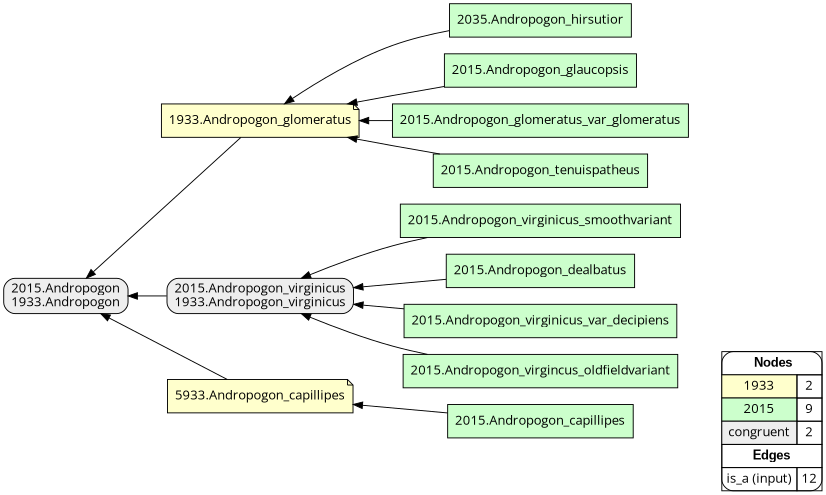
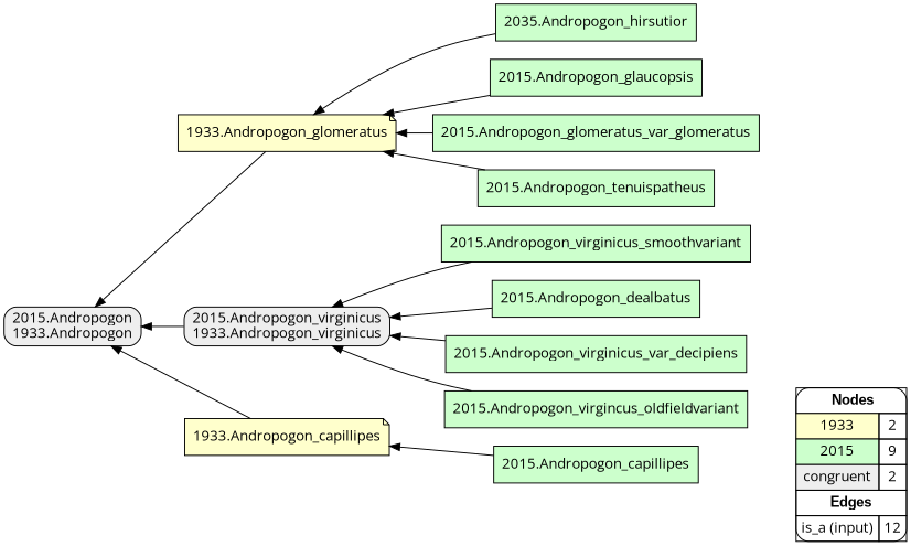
  digraph {
    fontname="Open Sans"
    rankdir=RL
    node [fillcolor="#CCFFCC" fontname="Open Sans" shape=box style=filled]
    edge [arrowhead=normal color="#000000" constraint=true fontname="Open Sans" penwidth=1 style=solid]
    n1 [fillcolor=white label=<   <TABLE BORDER="0" CELLBORDER="1" CELLSPACING="0" CELLPADDING="4">  <TR> <TD COLSPAN="2"><font face="Arial Black"> Nodes</font></TD> </TR>  <TR>   <TD bgcolor="#FFFFCC" fontname="helvetica">1933</TD>   <TD>2</TD>   </TR>  <TR>   <TD bgcolor="#CCFFCC" fontname="helvetica">2015</TD>   <TD>9</TD>   </TR>  <TR>   <TD bgcolor="#EEEEEE" fontname="helvetica">congruent</TD>   <TD>2</TD>   </TR>  <TR> <TD COLSPAN="2"><font face = "Arial Black"> Edges </font></TD> </TR>  <TR>   <TD><font color ="#000000">is_a (input)</font></TD><TD>12</TD> </TR> </TABLE>   > margin=0 style="filled,rounded"]
-   "1933.Andropogon_capillipes" [fillcolor="#FFFFCC" shape=note label="5933.Andropogon_capillipes"]
+   "1933.Andropogon_capillipes" [fillcolor="#FFFFCC" shape=note]
    "2015.Andropogon\n1933.Andropogon" [fillcolor="#EEEEEE" style="filled,rounded"]
    "1933.Andropogon_glomeratus" [fillcolor="#FFFFCC" shape=note]
    n5 [label="2035.Andropogon_hirsutior"]
    "2015.Andropogon_virginicus\n1933.Andropogon_virginicus" [fillcolor="#EEEEEE" style="filled,rounded"]
    "2015.Andropogon_virginicus_smoothvariant"
    "2015.Andropogon_glaucopsis"
    "2015.Andropogon_glomeratus_var_glomeratus"
    "2015.Andropogon_dealbatus"
    "2015.Andropogon_capillipes"
    "2015.Andropogon_virginicus_var_decipiens"
    "2015.Andropogon_virgincus_oldfieldvariant"
    "2015.Andropogon_tenuispatheus"
    subgraph sub_1 {
      rank=source
      n1
    }
    "1933.Andropogon_capillipes" -> "2015.Andropogon\n1933.Andropogon"
    "1933.Andropogon_glomeratus" -> "2015.Andropogon\n1933.Andropogon"
    n5 -> "1933.Andropogon_glomeratus"
    "2015.Andropogon_virginicus\n1933.Andropogon_virginicus" -> "2015.Andropogon\n1933.Andropogon"
    "2015.Andropogon_virginicus_smoothvariant" -> "2015.Andropogon_virginicus\n1933.Andropogon_virginicus"
    "2015.Andropogon_glaucopsis" -> "1933.Andropogon_glomeratus"
    "2015.Andropogon_glomeratus_var_glomeratus" -> "1933.Andropogon_glomeratus"
    "2015.Andropogon_dealbatus" -> "2015.Andropogon_virginicus\n1933.Andropogon_virginicus"
    "2015.Andropogon_capillipes" -> "1933.Andropogon_capillipes"
    "2015.Andropogon_virginicus_var_decipiens" -> "2015.Andropogon_virginicus\n1933.Andropogon_virginicus"
    "2015.Andropogon_virgincus_oldfieldvariant" -> "2015.Andropogon_virginicus\n1933.Andropogon_virginicus"
    "2015.Andropogon_tenuispatheus" -> "1933.Andropogon_glomeratus"
  }
